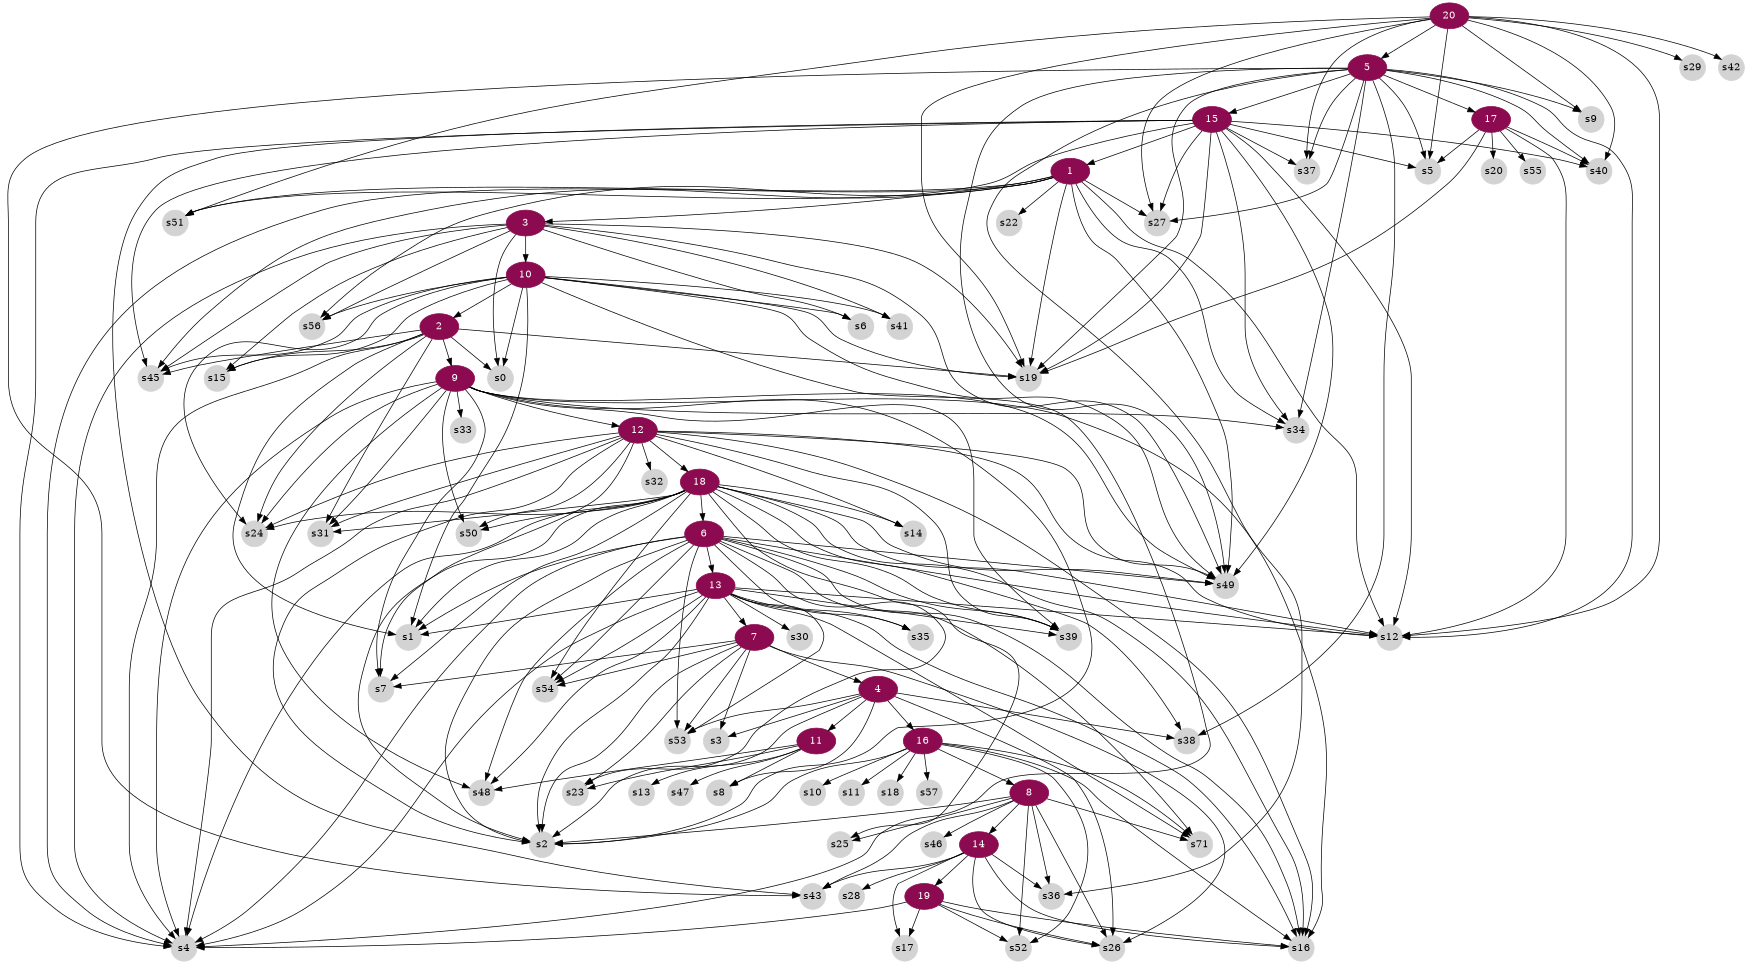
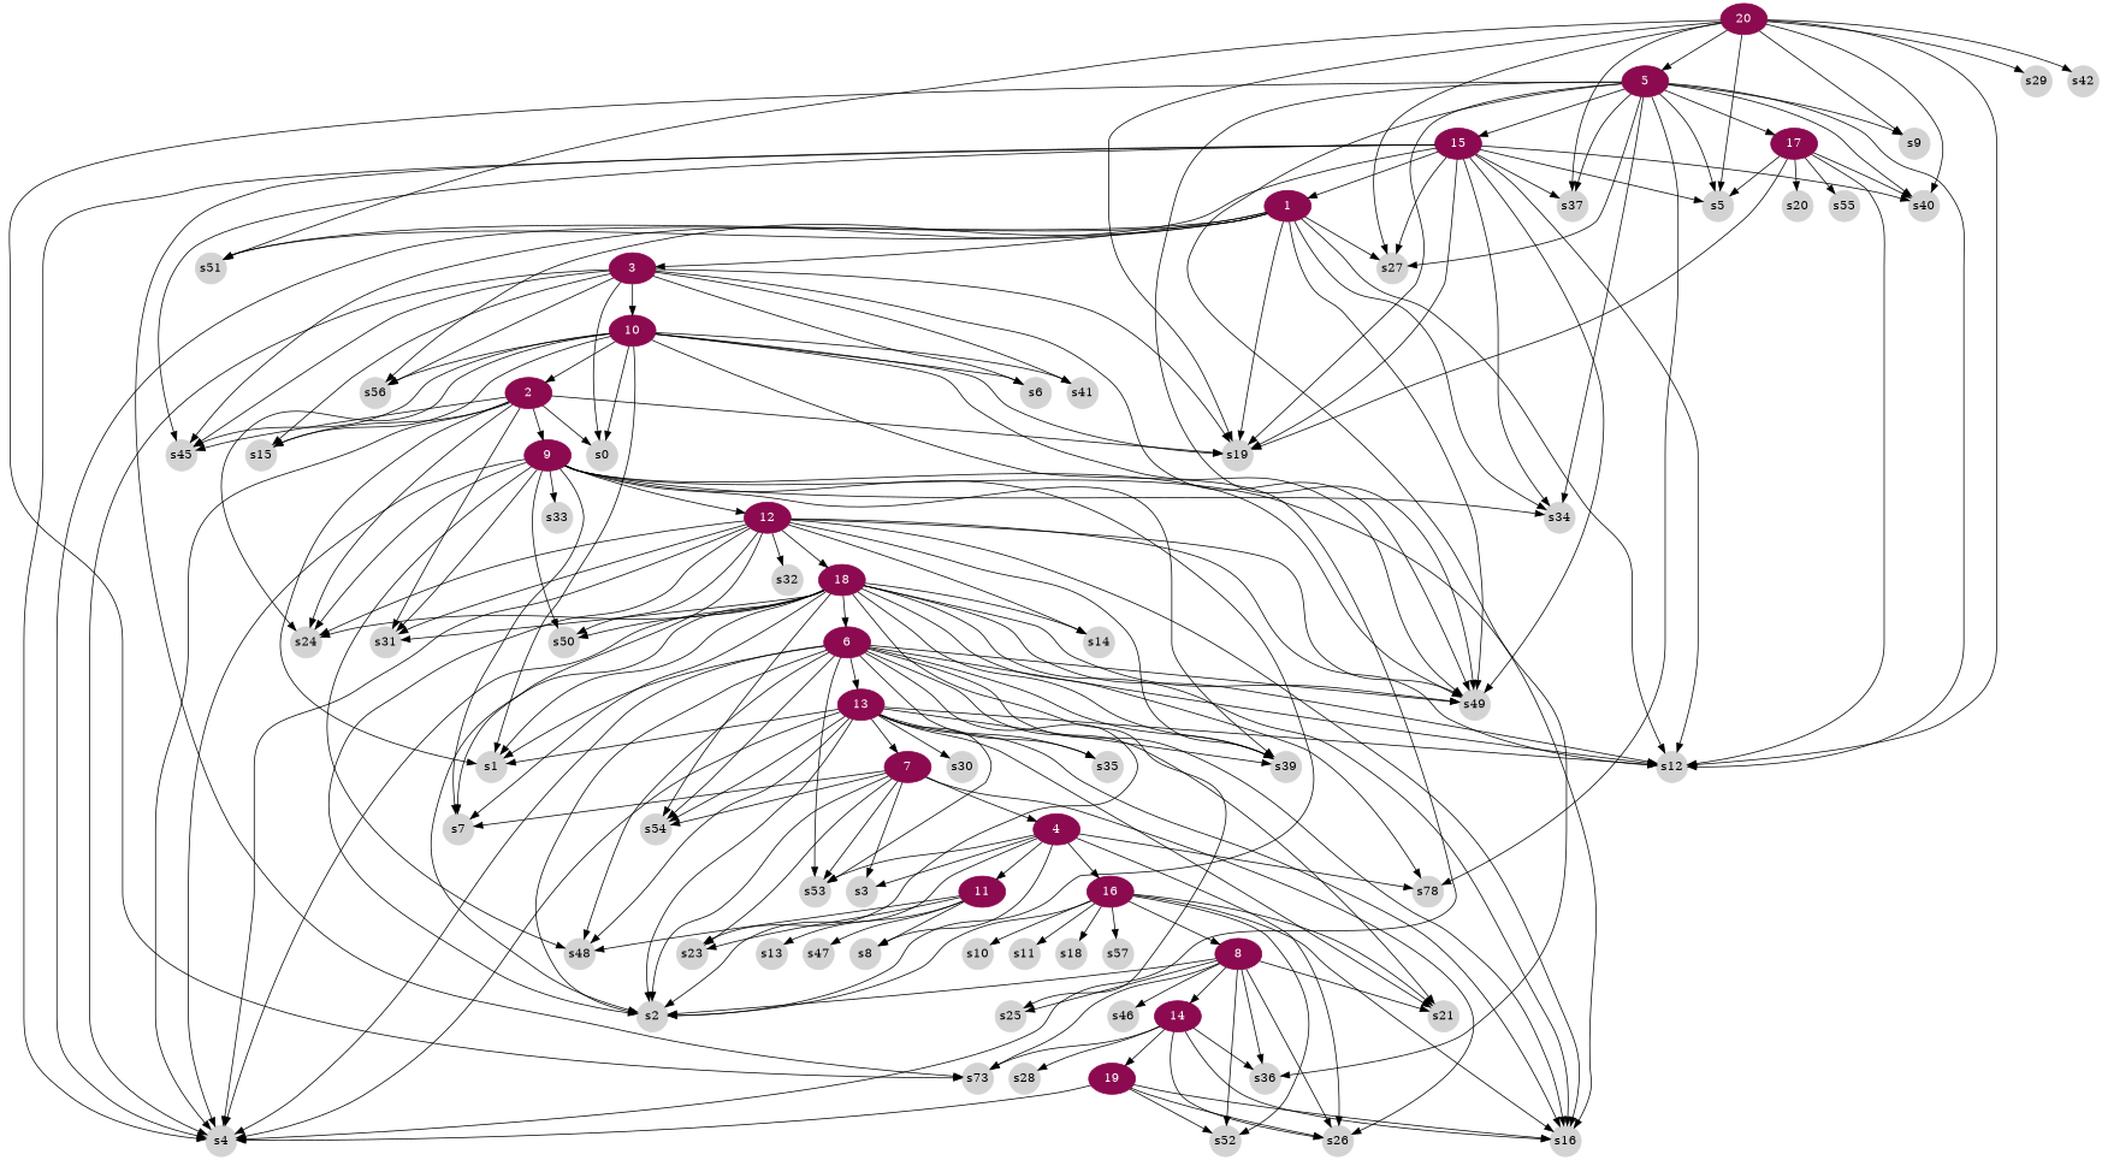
  digraph {
    node [color=lightgrey fontcolor=black style=filled fixedsize=true shape=circle]
    15 [color=deeppink4 fontcolor=white fixedsize="" shape=""]
    1 [color=deeppink4 fontcolor=white fixedsize="" shape=""]
    s4
    s12
    s19
    s27
    s34
    s45
    s49
    s51
    s5
    s37
    s40
-   s43
+   s43 [label=s73]
    3 [color=deeppink4 fontcolor=white fixedsize="" shape=""]
-   s22
    s56
    10 [color=deeppink4 fontcolor=white fixedsize="" shape=""]
    s0
    s15
    s6
    s41
    2 [color=deeppink4 fontcolor=white fixedsize="" shape=""]
    s1
    s24
    9 [color=deeppink4 fontcolor=white fixedsize="" shape=""]
    s31
    s2
    s7
    s16
    s39
    s50
    s48
    12 [color=deeppink4 fontcolor=white fixedsize="" shape=""]
    s33
    7 [color=deeppink4 fontcolor=white fixedsize="" shape=""]
    4 [color=deeppink4 fontcolor=white fixedsize="" shape=""]
    s3
    s26
    s53
    s23
    s54
    16 [color=deeppink4 fontcolor=white fixedsize="" shape=""]
    11 [color=deeppink4 fontcolor=white fixedsize="" shape=""]
    s8
-   s38
-   s21 [label=s71]
+   s38 [label=s78]
+   s21
    8 [color=deeppink4 fontcolor=white fixedsize="" shape=""]
    s52
    s10
    s11
    s18
    s57
    s13
    s47
    20 [color=deeppink4 fontcolor=white fixedsize="" shape=""]
    5 [color=deeppink4 fontcolor=white fixedsize="" shape=""]
    s9
    s29
    s42
    17 [color=deeppink4 fontcolor=white fixedsize="" shape=""]
    s36
    s20
    s55
    18 [color=deeppink4 fontcolor=white fixedsize="" shape=""]
    6 [color=deeppink4 fontcolor=white fixedsize="" shape=""]
    s25
    s14
    13 [color=deeppink4 fontcolor=white fixedsize="" shape=""]
    s35
    s30
    14 [color=deeppink4 fontcolor=white fixedsize="" shape=""]
    s46
    19 [color=deeppink4 fontcolor=white fixedsize="" shape=""]
-   s17
    s28
    s32
    15 -> 1
    15 -> s4
    15 -> s12
    15 -> s19
    15 -> s27
    15 -> s34
    15 -> s45
    15 -> s49
    15 -> s51
    15 -> s5
    15 -> s37
    15 -> s40
    15 -> s43
    1 -> s4
    1 -> s12
    1 -> s19
    1 -> s27
    1 -> s34
    1 -> s45
    1 -> s49
    1 -> s51
    1 -> 3
-   1 -> s22
    1 -> s56
    3 -> s4
    3 -> s19
    3 -> s45
    3 -> s49
    3 -> s56
    3 -> 10
    3 -> s0
    3 -> s15
    3 -> s6
    3 -> s41
    10 -> s4
    10 -> s19
    10 -> s45
    10 -> s49
    10 -> s56
    10 -> s0
    10 -> s15
    10 -> s6
    10 -> s41
    10 -> 2
    10 -> s1
    10 -> s24
    2 -> s4
    2 -> s19
    2 -> s45
    2 -> s0
    2 -> s15
    2 -> s1
    2 -> s24
    2 -> 9
    2 -> s31
    9 -> s4
    9 -> s34
    9 -> s49
    9 -> s24
    9 -> s31
    9 -> s2
    9 -> s7
    9 -> s16
    9 -> s39
    9 -> s50
    9 -> s48
    9 -> 12
    9 -> s33
    12 -> s4
    12 -> s12
    12 -> s49
    12 -> s24
    12 -> s31
    12 -> s2
    12 -> s7
    12 -> s16
    12 -> s39
    12 -> s50
    12 -> 18
    12 -> s14
    12 -> s32
    7 -> s2
    7 -> s7
    7 -> 4
    7 -> s3
    7 -> s26
    7 -> s53
    7 -> s23
    7 -> s54
    4 -> s2
    4 -> s3
    4 -> s26
    4 -> s53
    4 -> 16
    4 -> 11
    4 -> s8
    4 -> s38
    16 -> s2
    16 -> s16
    16 -> s21
    16 -> 8
    16 -> s52
    16 -> s10
    16 -> s11
    16 -> s18
    16 -> s57
    11 -> s48
    11 -> s23
    11 -> s8
    11 -> s13
    11 -> s47
    8 -> s43
    8 -> s2
    8 -> s26
    8 -> s21
    8 -> s52
    8 -> s36
    8 -> s25
    8 -> 14
    8 -> s46
    20 -> s12
    20 -> s19
    20 -> s27
    20 -> s51
    20 -> s5
    20 -> s37
    20 -> s40
    20 -> 5
    20 -> s9
    20 -> s29
    20 -> s42
    5 -> 15
    5 -> s12
    5 -> s19
    5 -> s27
    5 -> s34
    5 -> s49
    5 -> s5
    5 -> s37
    5 -> s40
    5 -> s43
    5 -> s38
    5 -> s9
    5 -> 17
    5 -> s36
    17 -> s12
    17 -> s19
    17 -> s5
    17 -> s40
    17 -> s20
    17 -> s55
    18 -> s4
    18 -> s12
    18 -> s49
    18 -> s1
    18 -> s24
    18 -> s31
    18 -> s2
    18 -> s7
    18 -> s16
    18 -> s39
    18 -> s50
    18 -> s54
    18 -> s38
    18 -> 6
    18 -> s25
    18 -> s14
    6 -> s4
    6 -> s12
    6 -> s49
    6 -> s1
    6 -> s2
    6 -> s16
    6 -> s39
    6 -> s48
    6 -> s53
    6 -> s23
    6 -> s54
    6 -> s21
    6 -> 13
    6 -> s35
    13 -> s4
    13 -> s12
    13 -> s1
    13 -> s2
    13 -> s16
    13 -> s39
    13 -> s48
    13 -> 7
    13 -> s53
    13 -> s54
    13 -> s21
    13 -> s35
    13 -> s30
    14 -> s43
    14 -> s16
    14 -> s26
    14 -> s36
    14 -> 19
-   14 -> s17
    14 -> s28
    19 -> s4
    19 -> s16
    19 -> s26
    19 -> s52
-   19 -> s17
  }
